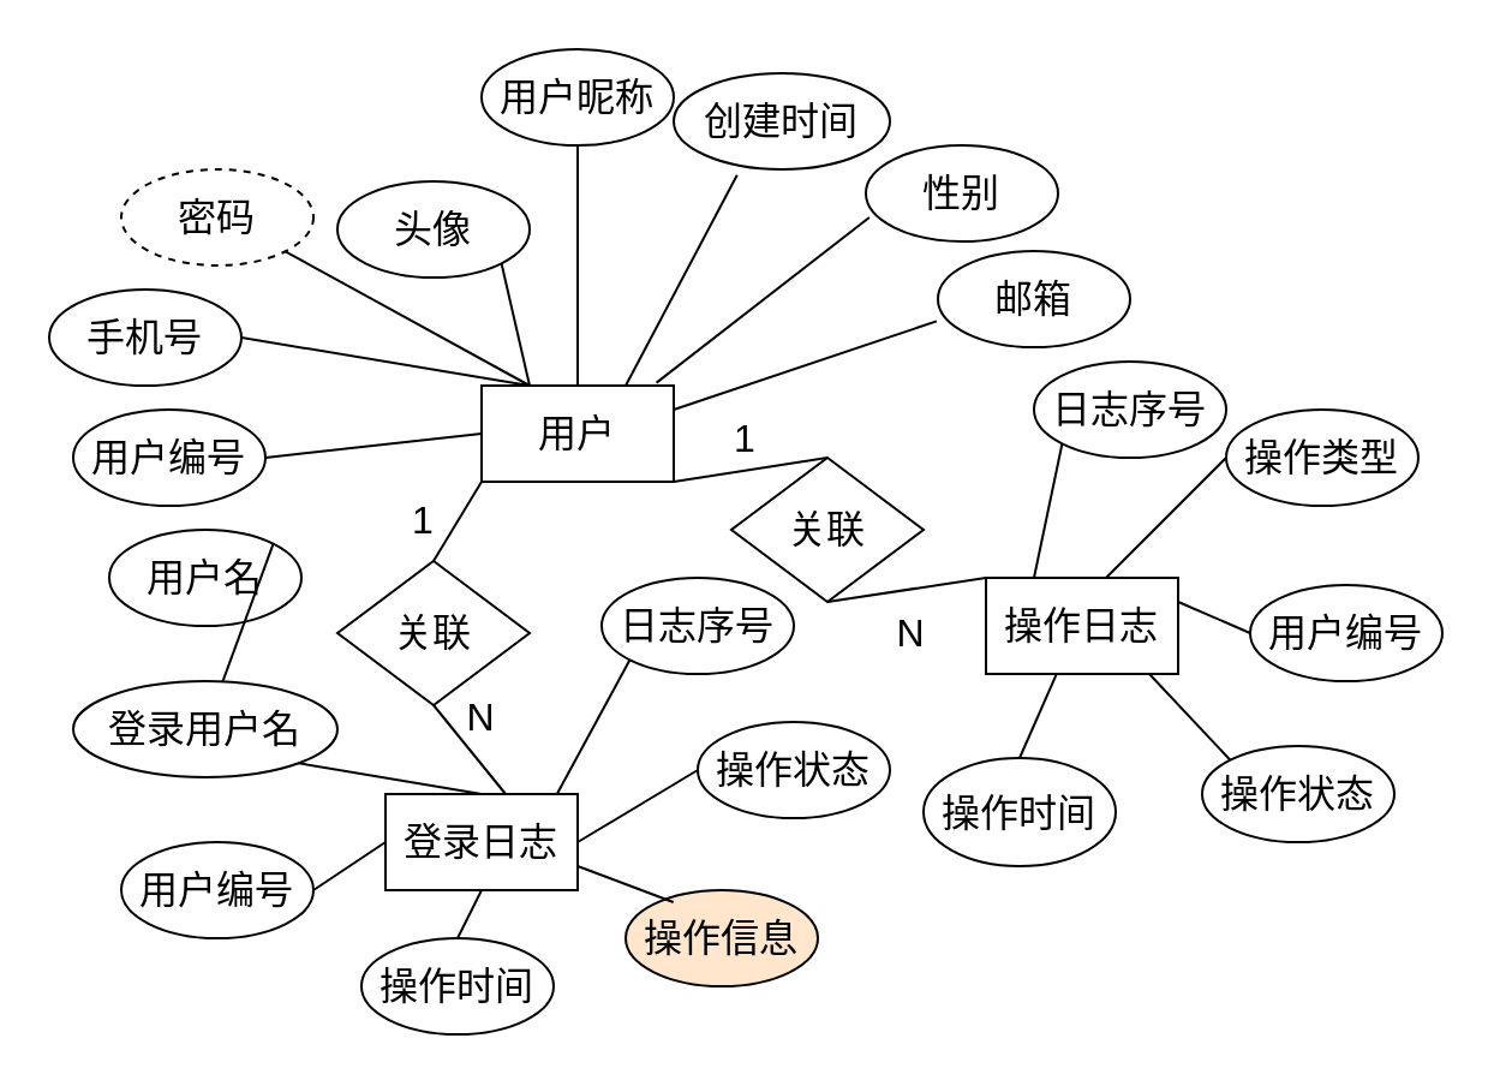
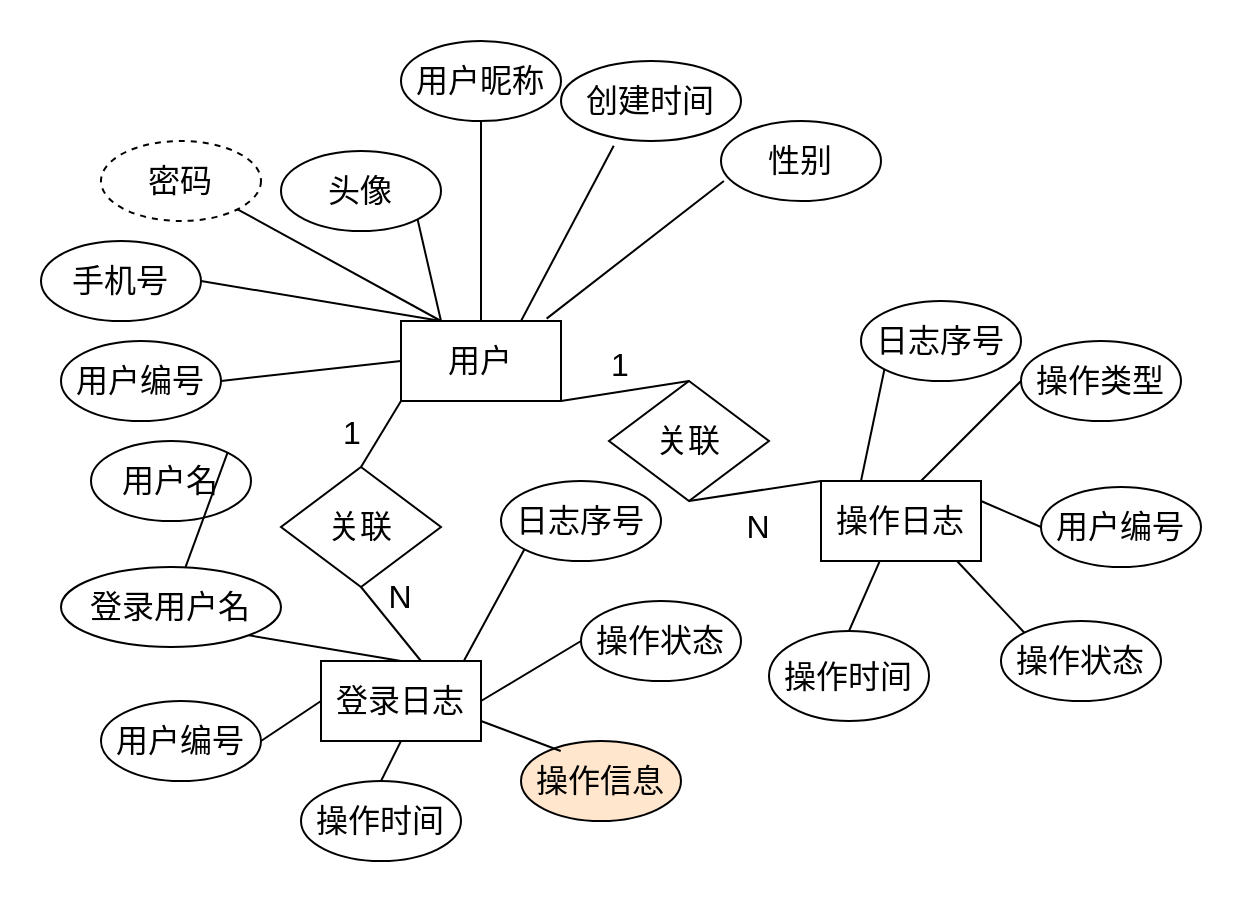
  <mxCell id="0" />
  <mxCell id="1" parent="0" />
  <mxCell id="2" value="&lt;font style=&quot;font-size: 16px;&quot;&gt;操作日志&lt;/font&gt;" style="rounded=0;whiteSpace=wrap;html=1;" parent="1" vertex="1"><mxGeometry x="410" y="240" width="80" height="40" as="geometry" /></mxCell>
  <mxCell id="3" value="&lt;font style=&quot;font-size: 16px;&quot;&gt;登录日志&lt;/font&gt;" style="rounded=0;whiteSpace=wrap;html=1;" parent="1" vertex="1"><mxGeometry x="160" y="330" width="80" height="40" as="geometry" /></mxCell>
  <mxCell id="4" value="&lt;font style=&quot;font-size: 16px;&quot;&gt;用户&lt;/font&gt;" style="rounded=0;whiteSpace=wrap;html=1;" parent="1" vertex="1"><mxGeometry x="200" y="160" width="80" height="40" as="geometry" /></mxCell>
  <mxCell id="5" value="&lt;p class=&quot;MsoNormal&quot;&gt;&lt;font face=&quot;Helvetica&quot; style=&quot;font-size: 16px;&quot;&gt;用户编号&lt;/font&gt;&lt;/p&gt;" style="ellipse;whiteSpace=wrap;html=1;" parent="1" vertex="1"><mxGeometry x="30" y="170" width="80" height="40" as="geometry" /></mxCell>
  <mxCell id="6" value="&lt;p class=&quot;MsoNormal&quot;&gt;&lt;font face=&quot;Helvetica&quot; style=&quot;font-size: 16px;&quot;&gt;用户昵称&lt;/font&gt;&lt;/p&gt;" style="ellipse;whiteSpace=wrap;html=1;" parent="1" vertex="1"><mxGeometry x="200" y="20" width="80" height="40" as="geometry" /></mxCell>
  <mxCell id="7" value="&lt;p class=&quot;MsoNormal&quot;&gt;&lt;font face=&quot;Helvetica&quot; style=&quot;font-size: 16px;&quot;&gt;用户名&lt;/font&gt;&lt;/p&gt;" style="ellipse;whiteSpace=wrap;html=1;" parent="1" vertex="1"><mxGeometry x="45" y="220" width="80" height="40" as="geometry" /></mxCell>
- <mxCell id="8" value="&lt;p class=&quot;MsoNormal&quot;&gt;&lt;font face=&quot;Helvetica&quot; style=&quot;font-size: 16px;&quot;&gt;邮箱&lt;/font&gt;&lt;/p&gt;" style="ellipse;whiteSpace=wrap;html=1;" parent="1" vertex="1"><mxGeometry x="390" y="104" width="80" height="40" as="geometry" /></mxCell>
  <mxCell id="9" value="&lt;p class=&quot;MsoNormal&quot;&gt;&lt;font face=&quot;Helvetica&quot; style=&quot;font-size: 16px;&quot;&gt;密码&lt;/font&gt;&lt;/p&gt;" style="ellipse;whiteSpace=wrap;html=1;dashed=1;" parent="1" vertex="1"><mxGeometry x="50" y="70" width="80" height="40" as="geometry" /></mxCell>
  <mxCell id="10" value="&lt;p class=&quot;MsoNormal&quot;&gt;&lt;font style=&quot;font-size: 16px;&quot;&gt;手机号&lt;/font&gt;&lt;/p&gt;" style="ellipse;whiteSpace=wrap;html=1;" parent="1" vertex="1"><mxGeometry x="20" y="120" width="80" height="40" as="geometry" /></mxCell>
  <mxCell id="11" value="&lt;p class=&quot;MsoNormal&quot;&gt;&lt;font face=&quot;Helvetica&quot; style=&quot;font-size: 16px;&quot;&gt;性别&lt;/font&gt;&lt;/p&gt;" style="ellipse;whiteSpace=wrap;html=1;" parent="1" vertex="1"><mxGeometry x="360" y="60" width="80" height="40" as="geometry" /></mxCell>
  <mxCell id="12" value="&lt;p class=&quot;MsoNormal&quot;&gt;&lt;font style=&quot;font-size: 16px;&quot;&gt;头像&lt;/font&gt;&lt;/p&gt;" style="ellipse;whiteSpace=wrap;html=1;" parent="1" vertex="1"><mxGeometry x="140" y="75" width="80" height="40" as="geometry" /></mxCell>
  <mxCell id="13" value="&lt;p class=&quot;MsoNormal&quot;&gt;&lt;font face=&quot;Helvetica&quot; style=&quot;font-size: 16px;&quot;&gt;创建时间&lt;/font&gt;&lt;/p&gt;" style="ellipse;whiteSpace=wrap;html=1;" parent="1" vertex="1"><mxGeometry x="280" y="30" width="90" height="40" as="geometry" /></mxCell>
  <mxCell id="14" value="" style="endArrow=none;html=1;rounded=0;exitX=1;exitY=0;exitDx=0;exitDy=0;" parent="1" source="7" target="38" edge="1"><mxGeometry width="50" height="50" relative="1" as="geometry"><mxPoint x="130" y="250" as="sourcePoint" /><mxPoint x="180" y="200" as="targetPoint" /></mxGeometry></mxCell>
- <mxCell id="15" value="" style="endArrow=none;html=1;rounded=0;entryX=1;entryY=0.25;entryDx=0;entryDy=0;exitX=-0.007;exitY=0.73;exitDx=0;exitDy=0;exitPerimeter=0;" parent="1" target="4" edge="1" source="8"><mxGeometry width="50" height="50" relative="1" as="geometry"><mxPoint x="383" y="130" as="sourcePoint" /><mxPoint x="220" y="210" as="targetPoint" /></mxGeometry></mxCell>
  <mxCell id="16" value="" style="endArrow=none;html=1;rounded=0;exitX=0.018;exitY=0.75;exitDx=0;exitDy=0;exitPerimeter=0;entryX=0.91;entryY=-0.03;entryDx=0;entryDy=0;entryPerimeter=0;" parent="1" source="11" target="4" edge="1"><mxGeometry width="50" height="50" relative="1" as="geometry"><mxPoint x="250" y="295" as="sourcePoint" /><mxPoint x="230" y="210" as="targetPoint" /></mxGeometry></mxCell>
  <mxCell id="17" value="" style="endArrow=none;html=1;rounded=0;exitX=1;exitY=0.5;exitDx=0;exitDy=0;entryX=0;entryY=0.5;entryDx=0;entryDy=0;" parent="1" source="5" target="4" edge="1"><mxGeometry width="50" height="50" relative="1" as="geometry"><mxPoint x="118" y="216" as="sourcePoint" /><mxPoint x="180" y="170" as="targetPoint" /></mxGeometry></mxCell>
  <mxCell id="18" value="" style="endArrow=none;html=1;rounded=0;entryX=0.25;entryY=0;entryDx=0;entryDy=0;exitX=1;exitY=0.5;exitDx=0;exitDy=0;" parent="1" source="10" target="4" edge="1"><mxGeometry width="50" height="50" relative="1" as="geometry"><mxPoint x="70" y="140" as="sourcePoint" /><mxPoint x="190" y="140" as="targetPoint" /></mxGeometry></mxCell>
  <mxCell id="19" value="" style="endArrow=none;html=1;rounded=0;exitX=1;exitY=1;exitDx=0;exitDy=0;entryX=0.25;entryY=0;entryDx=0;entryDy=0;" parent="1" source="9" target="4" edge="1"><mxGeometry width="50" height="50" relative="1" as="geometry"><mxPoint x="130" y="110" as="sourcePoint" /><mxPoint x="220" y="190" as="targetPoint" /></mxGeometry></mxCell>
  <mxCell id="20" value="" style="endArrow=none;html=1;rounded=0;exitX=1;exitY=1;exitDx=0;exitDy=0;entryX=0.25;entryY=0;entryDx=0;entryDy=0;" parent="1" source="12" target="4" edge="1"><mxGeometry width="50" height="50" relative="1" as="geometry"><mxPoint x="170" y="74" as="sourcePoint" /><mxPoint x="242" y="130" as="targetPoint" /></mxGeometry></mxCell>
  <mxCell id="21" value="" style="endArrow=none;html=1;rounded=0;exitX=0.5;exitY=1;exitDx=0;exitDy=0;entryX=0.5;entryY=0;entryDx=0;entryDy=0;" parent="1" source="6" target="4" edge="1"><mxGeometry width="50" height="50" relative="1" as="geometry"><mxPoint x="215" y="50" as="sourcePoint" /><mxPoint x="245" y="146" as="targetPoint" /></mxGeometry></mxCell>
  <mxCell id="22" value="" style="endArrow=none;html=1;rounded=0;exitX=0.293;exitY=1.06;exitDx=0;exitDy=0;entryX=0.75;entryY=0;entryDx=0;entryDy=0;exitPerimeter=0;" parent="1" source="13" target="4" edge="1"><mxGeometry width="50" height="50" relative="1" as="geometry"><mxPoint x="265" y="40" as="sourcePoint" /><mxPoint x="260" y="160" as="targetPoint" /></mxGeometry></mxCell>
  <mxCell id="23" value="&lt;span style=&quot;font-size: 16px;&quot;&gt;关联&lt;/span&gt;" style="rhombus;whiteSpace=wrap;html=1;" parent="1" vertex="1"><mxGeometry x="140" y="233" width="80" height="60" as="geometry" /></mxCell>
  <mxCell id="24" value="&lt;font style=&quot;font-size: 16px;&quot;&gt;关联&lt;/font&gt;" style="rhombus;whiteSpace=wrap;html=1;" parent="1" vertex="1"><mxGeometry x="304" y="190" width="80" height="60" as="geometry" /></mxCell>
  <mxCell id="25" value="" style="endArrow=none;html=1;rounded=0;entryX=1;entryY=1;entryDx=0;entryDy=0;exitX=0.5;exitY=0;exitDx=0;exitDy=0;" parent="1" source="24" target="4" edge="1"><mxGeometry width="50" height="50" relative="1" as="geometry"><mxPoint x="150" y="370" as="sourcePoint" /><mxPoint x="200" y="320" as="targetPoint" /></mxGeometry></mxCell>
  <mxCell id="26" value="" style="endArrow=none;html=1;rounded=0;exitX=0.5;exitY=0;exitDx=0;exitDy=0;" parent="1" source="23" edge="1"><mxGeometry width="50" height="50" relative="1" as="geometry"><mxPoint x="150" y="370" as="sourcePoint" /><mxPoint x="200" y="200" as="targetPoint" /></mxGeometry></mxCell>
  <mxCell id="27" value="" style="endArrow=none;html=1;rounded=0;entryX=0.5;entryY=1;entryDx=0;entryDy=0;exitX=0.625;exitY=0;exitDx=0;exitDy=0;exitPerimeter=0;" parent="1" source="3" target="23" edge="1"><mxGeometry width="50" height="50" relative="1" as="geometry"><mxPoint x="50" y="400" as="sourcePoint" /><mxPoint x="100" y="350" as="targetPoint" /></mxGeometry></mxCell>
  <mxCell id="28" value="" style="endArrow=none;html=1;rounded=0;entryX=0.5;entryY=1;entryDx=0;entryDy=0;exitX=0;exitY=0;exitDx=0;exitDy=0;" parent="1" source="2" target="24" edge="1"><mxGeometry width="50" height="50" relative="1" as="geometry"><mxPoint x="100" y="495" as="sourcePoint" /><mxPoint x="150" y="445" as="targetPoint" /></mxGeometry></mxCell>
  <mxCell id="29" value="&lt;p class=&quot;MsoNormal&quot;&gt;&lt;font face=&quot;Helvetica&quot; style=&quot;font-size: 16px;&quot;&gt;用户编号&lt;/font&gt;&lt;/p&gt;" style="ellipse;whiteSpace=wrap;html=1;" parent="1" vertex="1"><mxGeometry x="520" y="243" width="80" height="40" as="geometry" /></mxCell>
  <mxCell id="30" value="&lt;p class=&quot;MsoNormal&quot;&gt;&lt;font face=&quot;Helvetica&quot; style=&quot;font-size: 16px;&quot;&gt;操作类型&lt;/font&gt;&lt;/p&gt;" style="ellipse;whiteSpace=wrap;html=1;" parent="1" vertex="1"><mxGeometry x="510" y="170" width="80" height="40" as="geometry" /></mxCell>
  <mxCell id="31" value="&lt;p class=&quot;MsoNormal&quot;&gt;&lt;span style=&quot;color: rgb(0, 0, 0);&quot;&gt;&lt;font face=&quot;Helvetica&quot; style=&quot;font-size: 16px;&quot;&gt;操作时间&lt;/font&gt;&lt;/span&gt;&lt;/p&gt;" style="ellipse;whiteSpace=wrap;html=1;" parent="1" vertex="1"><mxGeometry x="384" y="315" width="80" height="45" as="geometry" /></mxCell>
  <mxCell id="32" value="&lt;p class=&quot;MsoNormal&quot;&gt;&lt;font style=&quot;font-size: 16px;&quot;&gt;操作状态&lt;/font&gt;&lt;/p&gt;" style="ellipse;whiteSpace=wrap;html=1;" parent="1" vertex="1"><mxGeometry x="500" y="310" width="80" height="40" as="geometry" /></mxCell>
  <mxCell id="33" value="&lt;p class=&quot;MsoNormal&quot;&gt;&lt;font face=&quot;Helvetica&quot; style=&quot;font-size: 16px;&quot;&gt;日志序号&lt;/font&gt;&lt;/p&gt;" style="ellipse;whiteSpace=wrap;html=1;" parent="1" vertex="1"><mxGeometry x="430" y="150" width="80" height="40" as="geometry" /></mxCell>
  <mxCell id="34" value="&lt;p class=&quot;MsoNormal&quot;&gt;&lt;span style=&quot;font-size: 16px;&quot;&gt;操作状态&lt;/span&gt;&lt;/p&gt;" style="ellipse;whiteSpace=wrap;html=1;" parent="1" vertex="1"><mxGeometry x="290" y="300" width="80" height="40" as="geometry" /></mxCell>
  <mxCell id="35" value="&lt;p class=&quot;MsoNormal&quot;&gt;&lt;span style=&quot;font-size: 16px;&quot;&gt;操作信息&lt;/span&gt;&lt;/p&gt;" style="ellipse;whiteSpace=wrap;html=1;fillColor=#ffe6cc;" parent="1" vertex="1"><mxGeometry x="260" y="370" width="80" height="40" as="geometry" /></mxCell>
  <mxCell id="36" value="&lt;div&gt;&lt;font face=&quot;Helvetica&quot; style=&quot;font-size: 16px;&quot;&gt;操作时间&lt;/font&gt;&lt;/div&gt;" style="ellipse;whiteSpace=wrap;html=1;" parent="1" vertex="1"><mxGeometry x="150" y="390" width="80" height="40" as="geometry" /></mxCell>
  <mxCell id="37" value="&lt;p class=&quot;MsoNormal&quot;&gt;&lt;span style=&quot;font-size: 16px;&quot;&gt;用户编号&lt;/span&gt;&lt;/p&gt;" style="ellipse;whiteSpace=wrap;html=1;" parent="1" vertex="1"><mxGeometry x="50" y="350" width="80" height="40" as="geometry" /></mxCell>
  <mxCell id="38" value="&lt;p class=&quot;MsoNormal&quot;&gt;&lt;span style=&quot;font-size: 16px;&quot;&gt;登录用户名&lt;/span&gt;&lt;/p&gt;" style="ellipse;whiteSpace=wrap;html=1;" parent="1" vertex="1"><mxGeometry x="30" y="283" width="110" height="40" as="geometry" /></mxCell>
  <mxCell id="39" value="" style="endArrow=none;html=1;rounded=0;exitX=0.25;exitY=0;exitDx=0;exitDy=0;entryX=0;entryY=1;entryDx=0;entryDy=0;" parent="1" source="2" target="33" edge="1"><mxGeometry width="50" height="50" relative="1" as="geometry"><mxPoint x="490" y="380" as="sourcePoint" /><mxPoint x="470" y="380" as="targetPoint" /></mxGeometry></mxCell>
  <mxCell id="40" value="" style="endArrow=none;html=1;rounded=0;exitX=0.625;exitY=0;exitDx=0;exitDy=0;entryX=0;entryY=0.5;entryDx=0;entryDy=0;exitPerimeter=0;" parent="1" source="2" target="30" edge="1"><mxGeometry width="50" height="50" relative="1" as="geometry"><mxPoint x="430" y="440" as="sourcePoint" /><mxPoint x="442" y="369" as="targetPoint" /></mxGeometry></mxCell>
  <mxCell id="41" value="" style="endArrow=none;html=1;rounded=0;exitX=1;exitY=0.25;exitDx=0;exitDy=0;entryX=0;entryY=0.5;entryDx=0;entryDy=0;" parent="1" source="2" target="29" edge="1"><mxGeometry width="50" height="50" relative="1" as="geometry"><mxPoint x="460" y="440" as="sourcePoint" /><mxPoint x="505" y="410" as="targetPoint" /></mxGeometry></mxCell>
  <mxCell id="42" value="" style="endArrow=none;html=1;rounded=0;entryX=0;entryY=0;entryDx=0;entryDy=0;" parent="1" target="32" edge="1"><mxGeometry width="50" height="50" relative="1" as="geometry"><mxPoint x="478" y="280" as="sourcePoint" /><mxPoint x="450" y="650" as="targetPoint" /></mxGeometry></mxCell>
  <mxCell id="43" value="" style="endArrow=none;html=1;rounded=0;exitX=0.365;exitY=1.01;exitDx=0;exitDy=0;entryX=0.5;entryY=0;entryDx=0;entryDy=0;exitPerimeter=0;" parent="1" source="2" target="31" edge="1"><mxGeometry width="50" height="50" relative="1" as="geometry"><mxPoint x="450" y="480" as="sourcePoint" /><mxPoint x="510" y="660" as="targetPoint" /></mxGeometry></mxCell>
  <mxCell id="44" value="" style="endArrow=none;html=1;rounded=0;entryX=1;entryY=1;entryDx=0;entryDy=0;exitX=0.5;exitY=0;exitDx=0;exitDy=0;" parent="1" source="3" target="38" edge="1"><mxGeometry width="50" height="50" relative="1" as="geometry"><mxPoint x="490" y="380" as="sourcePoint" /><mxPoint x="540" y="330" as="targetPoint" /></mxGeometry></mxCell>
  <mxCell id="45" value="" style="endArrow=none;html=1;rounded=0;entryX=1;entryY=0.5;entryDx=0;entryDy=0;exitX=0;exitY=0.5;exitDx=0;exitDy=0;" parent="1" source="3" target="37" edge="1"><mxGeometry width="50" height="50" relative="1" as="geometry"><mxPoint x="170" y="350" as="sourcePoint" /><mxPoint x="18" y="314" as="targetPoint" /></mxGeometry></mxCell>
  <mxCell id="46" value="" style="endArrow=none;html=1;rounded=0;entryX=0.5;entryY=0;entryDx=0;entryDy=0;exitX=0.5;exitY=1;exitDx=0;exitDy=0;" parent="1" source="3" target="36" edge="1"><mxGeometry width="50" height="50" relative="1" as="geometry"><mxPoint x="-10" y="410" as="sourcePoint" /><mxPoint x="-40" y="370" as="targetPoint" /></mxGeometry></mxCell>
  <mxCell id="47" value="" style="endArrow=none;html=1;rounded=0;entryX=0.248;entryY=0.125;entryDx=0;entryDy=0;exitX=1;exitY=0.75;exitDx=0;exitDy=0;entryPerimeter=0;" parent="1" source="3" target="35" edge="1"><mxGeometry width="50" height="50" relative="1" as="geometry"><mxPoint x="0" y="440" as="sourcePoint" /><mxPoint x="-62" y="431" as="targetPoint" /></mxGeometry></mxCell>
  <mxCell id="48" value="" style="endArrow=none;html=1;rounded=0;exitX=1;exitY=0.5;exitDx=0;exitDy=0;entryX=0;entryY=0.5;entryDx=0;entryDy=0;" parent="1" source="3" target="34" edge="1"><mxGeometry width="50" height="50" relative="1" as="geometry"><mxPoint x="10" y="440" as="sourcePoint" /><mxPoint x="290" y="360" as="targetPoint" /></mxGeometry></mxCell>
  <mxCell id="49" value="&lt;span style=&quot;font-size: 16px;&quot;&gt;N&lt;/span&gt;" style="text;html=1;align=center;verticalAlign=middle;whiteSpace=wrap;rounded=0;" parent="1" vertex="1"><mxGeometry x="349" y="248" width="60" height="30" as="geometry" /></mxCell>
  <mxCell id="50" value="&lt;span style=&quot;font-size: 16px;&quot;&gt;1&lt;/span&gt;" style="text;html=1;align=center;verticalAlign=middle;whiteSpace=wrap;rounded=0;" parent="1" vertex="1"><mxGeometry x="280" y="167" width="60" height="30" as="geometry" /></mxCell>
  <mxCell id="51" value="&lt;span style=&quot;font-size: 16px;&quot;&gt;1&lt;/span&gt;" style="text;html=1;align=center;verticalAlign=middle;whiteSpace=wrap;rounded=0;" parent="1" vertex="1"><mxGeometry x="146" y="201" width="60" height="30" as="geometry" /></mxCell>
  <mxCell id="52" value="&lt;span style=&quot;font-size: 16px;&quot;&gt;N&lt;/span&gt;" style="text;html=1;align=center;verticalAlign=middle;whiteSpace=wrap;rounded=0;" parent="1" vertex="1"><mxGeometry x="170" y="283" width="60" height="30" as="geometry" /></mxCell>
  <mxCell id="53" value="&lt;p class=&quot;MsoNormal&quot;&gt;&lt;font face=&quot;Helvetica&quot; style=&quot;font-size: 16px;&quot;&gt;日志序号&lt;/font&gt;&lt;/p&gt;" style="ellipse;whiteSpace=wrap;html=1;" parent="1" vertex="1"><mxGeometry x="250" y="240" width="80" height="40" as="geometry" /></mxCell>
  <mxCell id="54" value="" style="endArrow=none;html=1;rounded=0;entryX=0.895;entryY=-0.01;entryDx=0;entryDy=0;exitX=0;exitY=1;exitDx=0;exitDy=0;entryPerimeter=0;" parent="1" source="53" target="3" edge="1"><mxGeometry width="50" height="50" relative="1" as="geometry"><mxPoint x="270" y="290" as="sourcePoint" /><mxPoint x="316" y="340" as="targetPoint" /></mxGeometry></mxCell>
